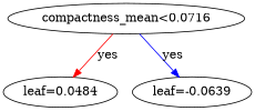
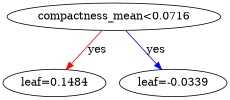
  digraph {
    rankdir=UD
    n1 [label="compactness_mean<0.0716"]
-   n2 [label="leaf=0.0484"]
-   n3 [label="leaf=-0.0639"]
+   n2 [label="leaf=0.1484"]
+   n3 [label="leaf=-0.0339"]
    n1 -> n2 [color="#FF0000" label=yes]
    n1 -> n3 [color="#0000FF" label=yes]
  }
